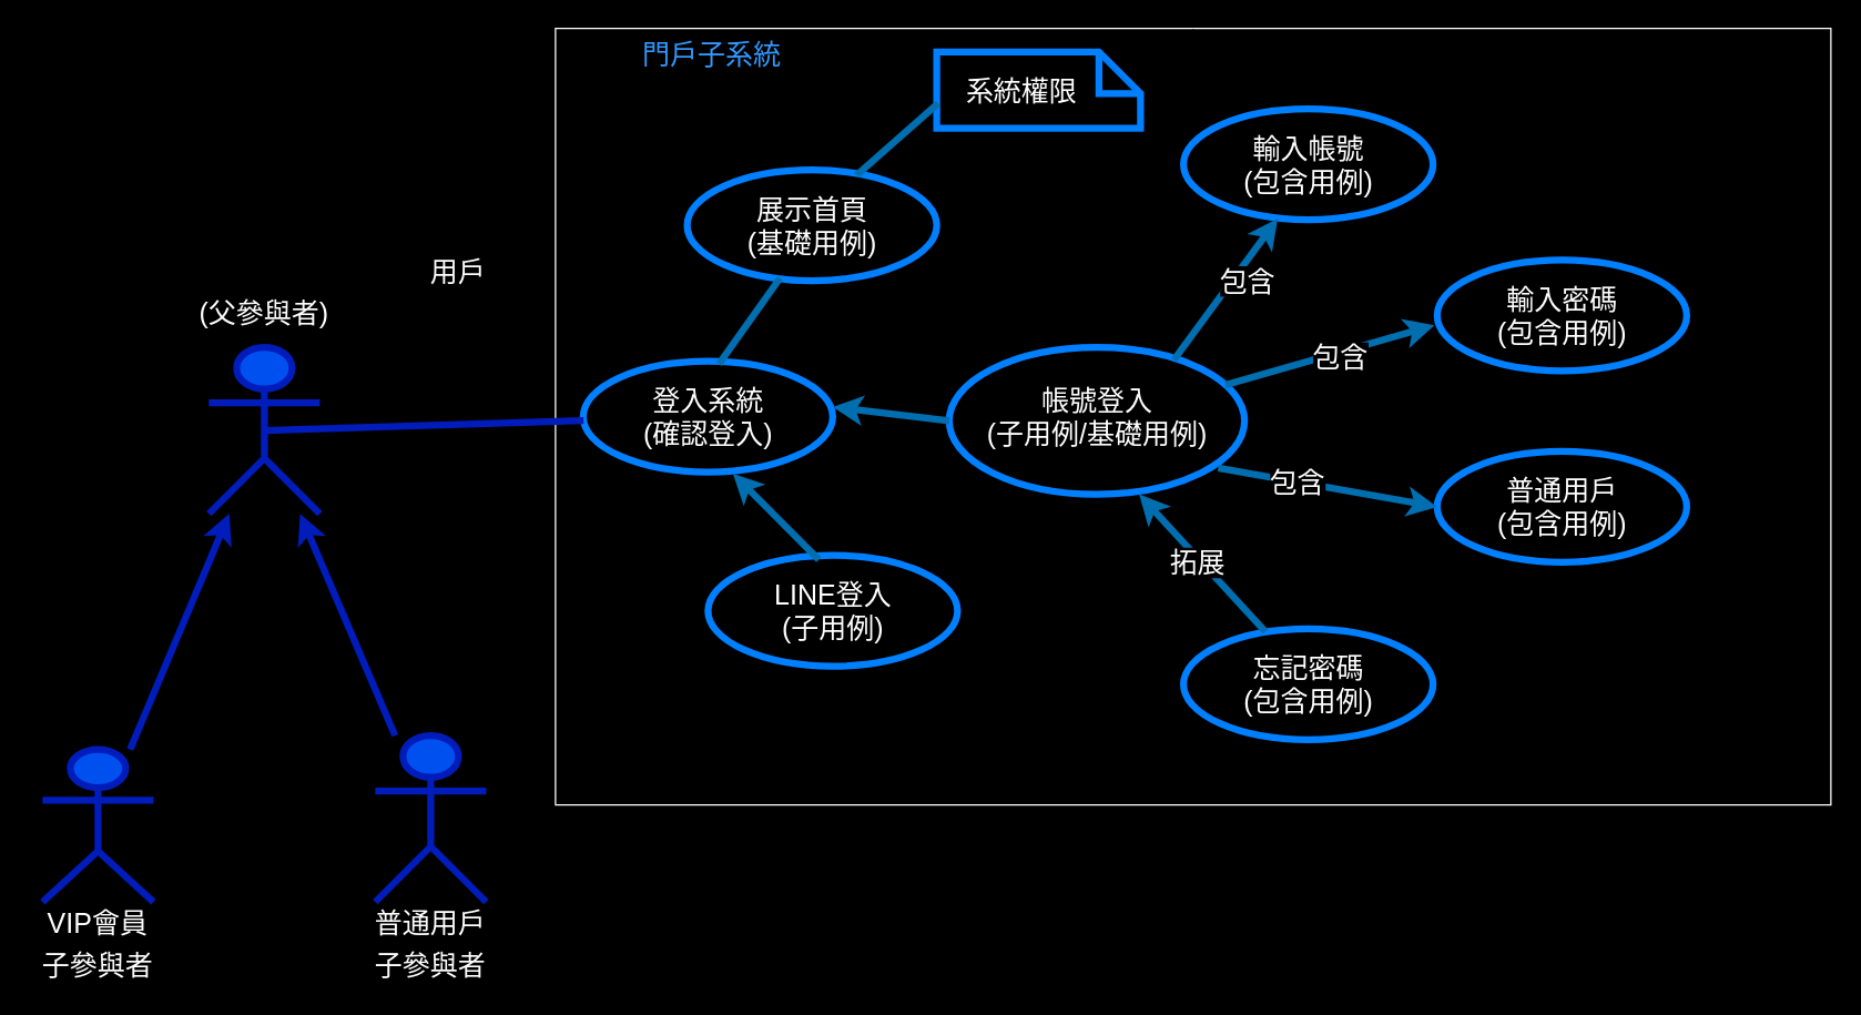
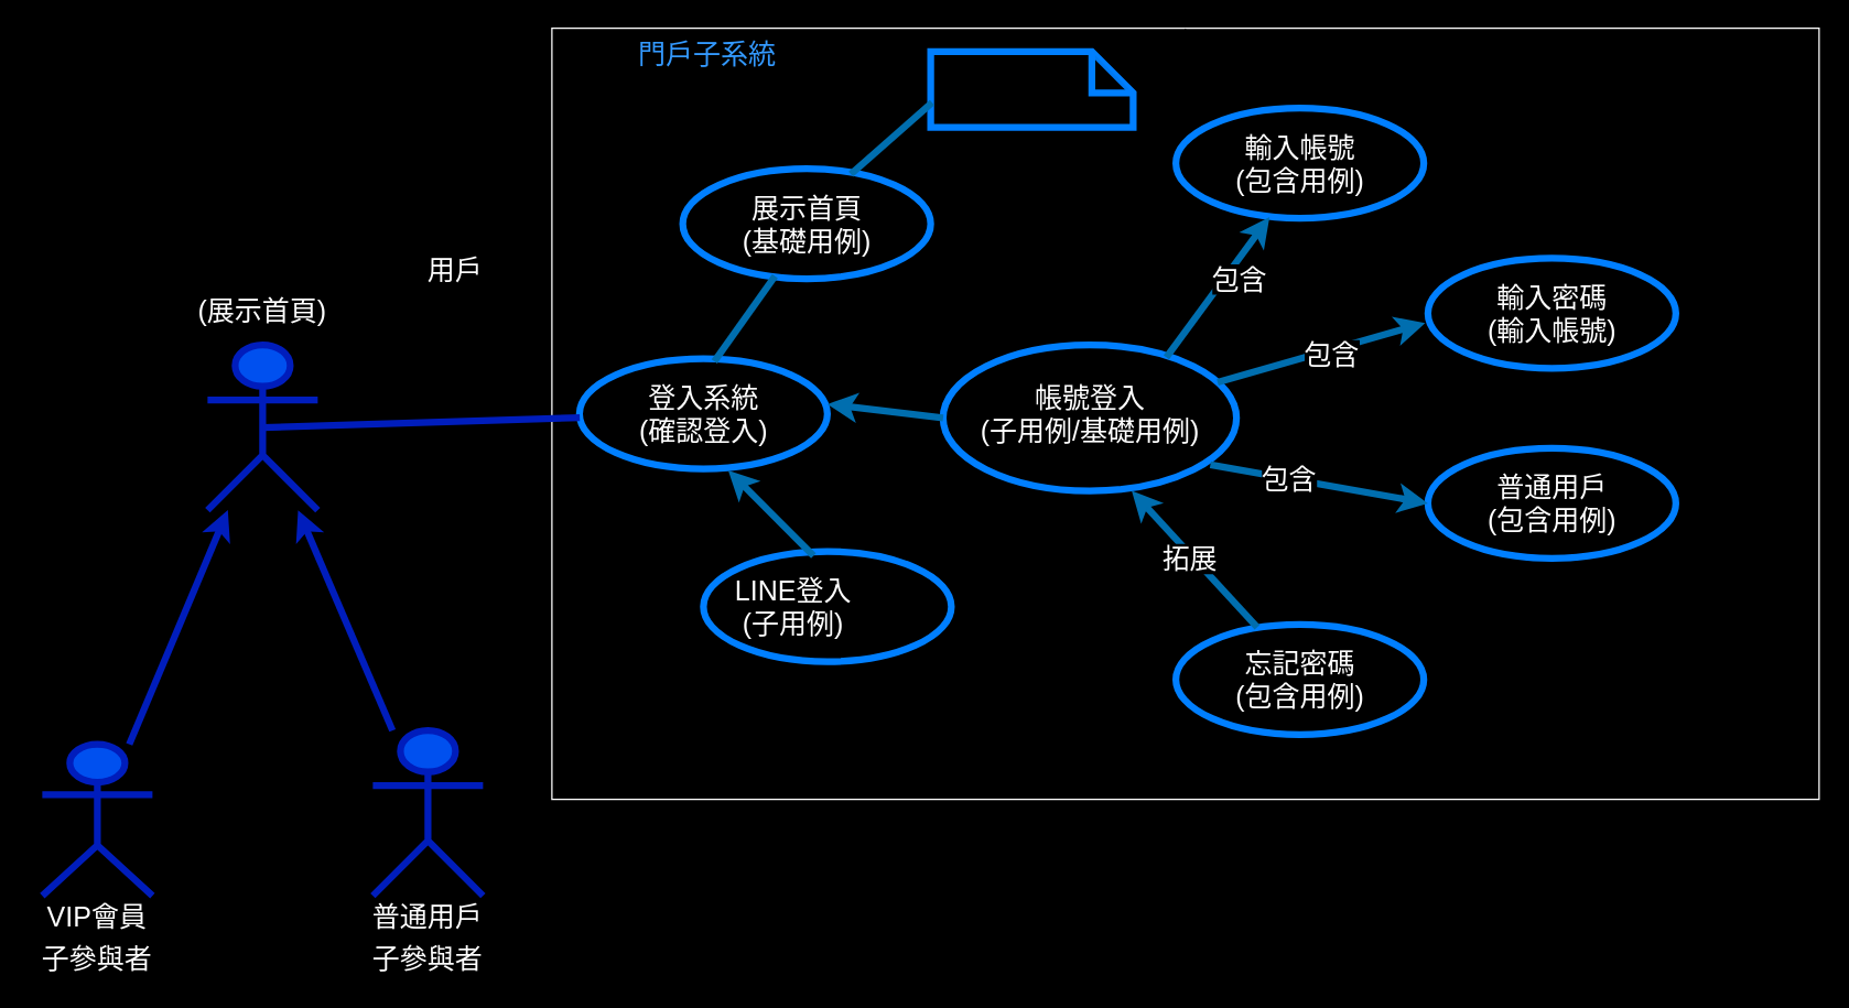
  <mxCell id="0" />
  <mxCell id="1" parent="0" />
  <mxCell id="2" value="Actor" style="shape=umlActor;verticalLabelPosition=bottom;verticalAlign=top;html=1;outlineConnect=0;textOpacity=0;strokeWidth=5;fillColor=#0050ef;fontColor=#ffffff;strokeColor=#001DBC;" vertex="1" parent="1"><mxGeometry x="30" y="540" width="80" height="110" as="geometry" /></mxCell>
  <mxCell id="3" value="Actor" style="shape=umlActor;verticalLabelPosition=bottom;verticalAlign=top;html=1;outlineConnect=0;textOpacity=0;strokeWidth=5;fillColor=#0050ef;fontColor=#ffffff;strokeColor=#001DBC;" vertex="1" parent="1"><mxGeometry x="270" y="530" width="80" height="120" as="geometry" /></mxCell>
  <mxCell id="4" value="Actor" style="shape=umlActor;verticalLabelPosition=bottom;verticalAlign=top;html=1;outlineConnect=0;textOpacity=0;fontSize=15;strokeWidth=5;fillColor=#0050ef;fontColor=#ffffff;strokeColor=#001DBC;" vertex="1" parent="1"><mxGeometry x="150" y="250" width="80" height="120" as="geometry" /></mxCell>
  <mxCell id="5" value="" style="endArrow=classic;html=1;rounded=0;fillColor=#0050ef;strokeColor=#001DBC;strokeWidth=5;" edge="1" parent="1" source="2" target="4"><mxGeometry width="50" height="50" relative="1" as="geometry"><mxPoint x="88.725" y="320" as="sourcePoint" /><mxPoint x="150.002" y="200" as="targetPoint" /></mxGeometry></mxCell>
  <mxCell id="6" value="" style="endArrow=classic;html=1;rounded=0;strokeWidth=5;fillColor=#0050ef;strokeColor=#001DBC;" edge="1" parent="1" source="3" target="4"><mxGeometry width="50" height="50" relative="1" as="geometry"><mxPoint x="300" y="350" as="sourcePoint" /><mxPoint x="350" y="300" as="targetPoint" /></mxGeometry></mxCell>
  <mxCell id="7" value="用戶" style="text;html=1;strokeColor=none;fillColor=none;align=center;verticalAlign=middle;whiteSpace=wrap;rounded=0;fontSize=20;labelBackgroundColor=#000000;fontColor=#FFFFFF;" vertex="1" parent="1"><mxGeometry x="300" y="180" width="60" height="30" as="geometry" /></mxCell>
- <mxCell id="8" value="&lt;font style=&quot;font-size: 20px;&quot;&gt;(父參與者)&lt;/font&gt;" style="text;html=1;strokeColor=none;fillColor=none;align=center;verticalAlign=middle;whiteSpace=wrap;rounded=0;fontColor=#FFFFFF;labelBackgroundColor=#000000;" vertex="1" parent="1"><mxGeometry x="135" y="210" width="110" height="30" as="geometry" /></mxCell>
+ <mxCell id="8" value="&lt;font style=&quot;font-size: 20px;&quot;&gt;(展示首頁)&lt;/font&gt;" style="text;html=1;strokeColor=none;fillColor=none;align=center;verticalAlign=middle;whiteSpace=wrap;rounded=0;fontColor=#FFFFFF;labelBackgroundColor=#000000;" vertex="1" parent="1"><mxGeometry x="135" y="210" width="110" height="30" as="geometry" /></mxCell>
  <mxCell id="9" value="&lt;span style=&quot;background-color: rgb(0, 0, 0);&quot;&gt;VIP會員&lt;/span&gt;" style="text;html=1;strokeColor=none;fillColor=none;align=center;verticalAlign=middle;whiteSpace=wrap;rounded=0;fontSize=20;fontColor=#FFFFFF;" vertex="1" parent="1"><mxGeometry x="25" y="650" width="90" height="30" as="geometry" /></mxCell>
  <mxCell id="10" value="子參與者" style="text;html=1;strokeColor=none;fillColor=none;align=center;verticalAlign=middle;whiteSpace=wrap;rounded=0;fontSize=20;fontColor=#FFFFFF;labelBackgroundColor=#000000;" vertex="1" parent="1"><mxGeometry x="20" y="680" width="100" height="30" as="geometry" /></mxCell>
  <mxCell id="11" value="&lt;span style=&quot;background-color: rgb(0, 0, 0);&quot;&gt;普通用戶&lt;/span&gt;" style="text;html=1;strokeColor=none;fillColor=none;align=center;verticalAlign=middle;whiteSpace=wrap;rounded=0;fontSize=20;fontColor=#FFFFFF;" vertex="1" parent="1"><mxGeometry x="265" y="650" width="90" height="30" as="geometry" /></mxCell>
  <mxCell id="12" value="&lt;span style=&quot;background-color: rgb(0, 0, 0);&quot;&gt;子參與者&lt;/span&gt;" style="text;html=1;strokeColor=none;fillColor=none;align=center;verticalAlign=middle;whiteSpace=wrap;rounded=0;fontSize=20;fontColor=#FFFFFF;" vertex="1" parent="1"><mxGeometry x="265" y="680" width="90" height="30" as="geometry" /></mxCell>
  <mxCell id="13" value="" style="rounded=0;whiteSpace=wrap;html=1;fillColor=#000000;strokeColor=#FFFFFF;" vertex="1" parent="1"><mxGeometry x="400" y="20" width="920" height="560" as="geometry" /></mxCell>
  <mxCell id="14" value="&lt;font style=&quot;font-size: 20px;&quot;&gt;門戶子系統&lt;/font&gt;" style="text;html=1;strokeColor=none;fillColor=none;align=center;verticalAlign=middle;whiteSpace=wrap;rounded=0;fontColor=#3399FF;" vertex="1" parent="1"><mxGeometry x="453" y="23" width="120" height="30" as="geometry" /></mxCell>
  <mxCell id="15" value="" style="ellipse;whiteSpace=wrap;html=1;labelBackgroundColor=#000000;fillColor=#000000;strokeColor=#007FFF;strokeWidth=5;" vertex="1" parent="1"><mxGeometry x="420" y="260" width="180" height="80" as="geometry" /></mxCell>
  <mxCell id="16" value="&lt;font style=&quot;font-size: 20px;&quot; color=&quot;#ffffff&quot;&gt;登入系統&lt;br&gt;(確認登入)&lt;br&gt;&lt;/font&gt;" style="text;html=1;strokeColor=none;fillColor=none;align=center;verticalAlign=middle;whiteSpace=wrap;rounded=0;" vertex="1" parent="1"><mxGeometry x="452.5" y="285" width="115" height="30" as="geometry" /></mxCell>
  <mxCell id="17" value="" style="endArrow=none;html=1;rounded=0;exitX=0.5;exitY=0.5;exitDx=0;exitDy=0;exitPerimeter=0;fillColor=#0050ef;strokeColor=#001DBC;strokeWidth=5;" edge="1" parent="1" source="4" target="15"><mxGeometry width="50" height="50" relative="1" as="geometry"><mxPoint x="290" y="330" as="sourcePoint" /><mxPoint x="340" y="280" as="targetPoint" /></mxGeometry></mxCell>
  <mxCell id="18" value="" style="ellipse;whiteSpace=wrap;html=1;labelBackgroundColor=#000000;fillColor=#000000;strokeColor=#007FFF;strokeWidth=5;" vertex="1" parent="1"><mxGeometry x="495" y="122" width="180" height="80" as="geometry" /></mxCell>
  <mxCell id="19" value="" style="ellipse;whiteSpace=wrap;html=1;labelBackgroundColor=#000000;fillColor=#000000;strokeColor=#007FFF;strokeWidth=5;" vertex="1" parent="1"><mxGeometry x="510" y="400" width="180" height="80" as="geometry" /></mxCell>
  <mxCell id="20" value="&lt;font style=&quot;font-size: 20px;&quot; color=&quot;#ffffff&quot;&gt;展示首頁&lt;br&gt;(基礎用例)&lt;br&gt;&lt;/font&gt;" style="text;html=1;strokeColor=none;fillColor=none;align=center;verticalAlign=middle;whiteSpace=wrap;rounded=0;" vertex="1" parent="1"><mxGeometry x="527.5" y="147" width="115" height="30" as="geometry" /></mxCell>
- <mxCell id="21" value="&lt;font style=&quot;font-size: 20px;&quot; color=&quot;#ffffff&quot;&gt;LINE登入&lt;br&gt;(子用例)&lt;br&gt;&lt;/font&gt;" style="text;html=1;strokeColor=none;fillColor=none;align=center;verticalAlign=middle;whiteSpace=wrap;rounded=0;" vertex="1" parent="1"><mxGeometry x="542.5" y="425" width="115" height="30" as="geometry" /></mxCell>
+ <mxCell id="21" value="&lt;font style=&quot;font-size: 20px;&quot; color=&quot;#ffffff&quot;&gt;LINE登入&lt;br&gt;(子用例)&lt;br&gt;&lt;/font&gt;" style="text;html=1;strokeColor=none;fillColor=none;align=center;verticalAlign=middle;whiteSpace=wrap;rounded=0;" vertex="1" parent="1"><mxGeometry x="517.5" y="425" width="115" height="30" as="geometry" /></mxCell>
  <mxCell id="22" value="" style="endArrow=classic;html=1;rounded=0;exitX=0.444;exitY=0.038;exitDx=0;exitDy=0;exitPerimeter=0;entryX=0.6;entryY=1.013;entryDx=0;entryDy=0;entryPerimeter=0;strokeWidth=5;fillColor=#1ba1e2;strokeColor=#006EAF;" edge="1" parent="1" source="19" target="15"><mxGeometry width="50" height="50" relative="1" as="geometry"><mxPoint x="600" y="410" as="sourcePoint" /><mxPoint x="650" y="360" as="targetPoint" /></mxGeometry></mxCell>
  <mxCell id="23" value="" style="endArrow=none;html=1;rounded=0;exitX=0.544;exitY=0.025;exitDx=0;exitDy=0;exitPerimeter=0;entryX=0.372;entryY=0.975;entryDx=0;entryDy=0;entryPerimeter=0;strokeWidth=5;fillColor=#1ba1e2;strokeColor=#006EAF;" edge="1" parent="1" source="15" target="18"><mxGeometry width="50" height="50" relative="1" as="geometry"><mxPoint x="540" y="260" as="sourcePoint" /><mxPoint x="590" y="210" as="targetPoint" /></mxGeometry></mxCell>
  <mxCell id="24" style="edgeStyle=orthogonalEdgeStyle;rounded=0;orthogonalLoop=1;jettySize=auto;html=1;exitX=1;exitY=0.5;exitDx=0;exitDy=0;" edge="1" parent="1" source="25" target="13"><mxGeometry relative="1" as="geometry" /></mxCell>
  <mxCell id="25" value="" style="ellipse;whiteSpace=wrap;html=1;labelBackgroundColor=#000000;fillColor=#000000;strokeColor=#007FFF;strokeWidth=5;" vertex="1" parent="1"><mxGeometry x="684" y="250" width="213" height="106" as="geometry" /></mxCell>
  <mxCell id="26" value="" style="ellipse;whiteSpace=wrap;html=1;labelBackgroundColor=#000000;fillColor=#000000;strokeColor=#007FFF;strokeWidth=5;" vertex="1" parent="1"><mxGeometry x="853" y="78" width="180" height="80" as="geometry" /></mxCell>
  <mxCell id="27" value="" style="ellipse;whiteSpace=wrap;html=1;labelBackgroundColor=#000000;fillColor=#000000;strokeColor=#007FFF;strokeWidth=5;" vertex="1" parent="1"><mxGeometry x="1036" y="187" width="180" height="80" as="geometry" /></mxCell>
  <mxCell id="28" value="" style="ellipse;whiteSpace=wrap;html=1;labelBackgroundColor=#000000;fillColor=#000000;strokeColor=#007FFF;strokeWidth=5;" vertex="1" parent="1"><mxGeometry x="1036" y="325" width="180" height="80" as="geometry" /></mxCell>
  <mxCell id="29" value="" style="ellipse;whiteSpace=wrap;html=1;labelBackgroundColor=#000000;fillColor=#000000;strokeColor=#007FFF;strokeWidth=5;" vertex="1" parent="1"><mxGeometry x="853" y="453" width="180" height="80" as="geometry" /></mxCell>
  <mxCell id="30" value="" style="shape=note;whiteSpace=wrap;html=1;backgroundOutline=1;darkOpacity=0.05;fillColor=none;fontColor=#ffffff;strokeColor=#007FFF;strokeWidth=5;" vertex="1" parent="1"><mxGeometry x="675" y="37" width="147" height="55" as="geometry" /></mxCell>
- <mxCell id="31" value="系統權限" style="text;html=1;strokeColor=none;fillColor=none;align=center;verticalAlign=middle;whiteSpace=wrap;rounded=0;labelBackgroundColor=none;fontColor=#FFFFFF;fontSize=20;" vertex="1" parent="1"><mxGeometry x="687" y="49.75" width="99" height="29.5" as="geometry" /></mxCell>
  <mxCell id="32" value="" style="endArrow=none;html=1;rounded=0;entryX=0.007;entryY=0.673;entryDx=0;entryDy=0;entryPerimeter=0;exitX=0.678;exitY=0.05;exitDx=0;exitDy=0;exitPerimeter=0;fillColor=#1ba1e2;strokeColor=#006EAF;strokeWidth=5;" edge="1" parent="1" source="18" target="30"><mxGeometry width="50" height="50" relative="1" as="geometry"><mxPoint x="607" y="129" as="sourcePoint" /><mxPoint x="657" y="79" as="targetPoint" /></mxGeometry></mxCell>
  <mxCell id="33" value="" style="endArrow=classic;html=1;rounded=0;exitX=0;exitY=0.5;exitDx=0;exitDy=0;entryX=1;entryY=0.413;entryDx=0;entryDy=0;entryPerimeter=0;strokeWidth=5;fillColor=#1ba1e2;strokeColor=#006EAF;" edge="1" parent="1" source="25" target="15"><mxGeometry width="50" height="50" relative="1" as="geometry"><mxPoint x="655" y="319" as="sourcePoint" /><mxPoint x="705" y="269" as="targetPoint" /></mxGeometry></mxCell>
  <mxCell id="34" value="&lt;font style=&quot;font-size: 20px;&quot; color=&quot;#ffffff&quot;&gt;帳號登入&lt;br&gt;(子用例/基礎用例)&lt;br&gt;&lt;/font&gt;" style="text;html=1;strokeColor=none;fillColor=none;align=center;verticalAlign=middle;whiteSpace=wrap;rounded=0;" vertex="1" parent="1"><mxGeometry x="707.5" y="285" width="166" height="30" as="geometry" /></mxCell>
  <mxCell id="35" value="&lt;font style=&quot;font-size: 20px;&quot; color=&quot;#ffffff&quot;&gt;輸入帳號&lt;br&gt;(包含用例)&lt;br&gt;&lt;/font&gt;" style="text;html=1;strokeColor=none;fillColor=none;align=center;verticalAlign=middle;whiteSpace=wrap;rounded=0;" vertex="1" parent="1"><mxGeometry x="885.5" y="103" width="115" height="30" as="geometry" /></mxCell>
  <mxCell id="36" value="" style="endArrow=classic;html=1;rounded=0;entryX=0.378;entryY=0.988;entryDx=0;entryDy=0;entryPerimeter=0;exitX=0.761;exitY=0.085;exitDx=0;exitDy=0;exitPerimeter=0;strokeWidth=5;fillColor=#1ba1e2;strokeColor=#006EAF;" edge="1" parent="1" source="25" target="26"><mxGeometry width="50" height="50" relative="1" as="geometry"><mxPoint x="871" y="255" as="sourcePoint" /><mxPoint x="921" y="205" as="targetPoint" /></mxGeometry></mxCell>
  <mxCell id="37" value="" style="endArrow=classic;html=1;rounded=0;entryX=-0.011;entryY=0.588;entryDx=0;entryDy=0;entryPerimeter=0;strokeWidth=5;fillColor=#1ba1e2;strokeColor=#006EAF;" edge="1" parent="1" source="25" target="27"><mxGeometry width="50" height="50" relative="1" as="geometry"><mxPoint x="933" y="344" as="sourcePoint" /><mxPoint x="1008" y="242" as="targetPoint" /></mxGeometry></mxCell>
  <mxCell id="38" value="" style="endArrow=classic;html=1;rounded=0;entryX=0;entryY=0.5;entryDx=0;entryDy=0;exitX=0.911;exitY=0.821;exitDx=0;exitDy=0;exitPerimeter=0;strokeWidth=5;fillColor=#1ba1e2;strokeColor=#006EAF;" edge="1" parent="1" source="25" target="28"><mxGeometry width="50" height="50" relative="1" as="geometry"><mxPoint x="878" y="405" as="sourcePoint" /><mxPoint x="953" y="303" as="targetPoint" /></mxGeometry></mxCell>
  <mxCell id="39" value="" style="endArrow=classic;html=1;rounded=0;entryX=0.643;entryY=1;entryDx=0;entryDy=0;entryPerimeter=0;exitX=0.328;exitY=0.025;exitDx=0;exitDy=0;exitPerimeter=0;strokeWidth=5;fillColor=#1ba1e2;strokeColor=#006EAF;" edge="1" parent="1" source="29" target="25"><mxGeometry width="50" height="50" relative="1" as="geometry"><mxPoint x="833" y="487" as="sourcePoint" /><mxPoint x="908" y="385" as="targetPoint" /></mxGeometry></mxCell>
- <mxCell id="40" value="&lt;font style=&quot;font-size: 20px;&quot; color=&quot;#ffffff&quot;&gt;輸入密碼&lt;br&gt;(包含用例)&lt;br&gt;&lt;/font&gt;" style="text;html=1;strokeColor=none;fillColor=none;align=center;verticalAlign=middle;whiteSpace=wrap;rounded=0;" vertex="1" parent="1"><mxGeometry x="1068.5" y="212" width="115" height="30" as="geometry" /></mxCell>
+ <mxCell id="40" value="&lt;font style=&quot;font-size: 20px;&quot; color=&quot;#ffffff&quot;&gt;輸入密碼&lt;br&gt;(輸入帳號)&lt;br&gt;&lt;/font&gt;" style="text;html=1;strokeColor=none;fillColor=none;align=center;verticalAlign=middle;whiteSpace=wrap;rounded=0;" vertex="1" parent="1"><mxGeometry x="1068.5" y="212" width="115" height="30" as="geometry" /></mxCell>
  <mxCell id="41" value="&lt;font style=&quot;font-size: 20px;&quot; color=&quot;#ffffff&quot;&gt;普通用戶&lt;br&gt;(包含用例)&lt;br&gt;&lt;/font&gt;" style="text;html=1;strokeColor=none;fillColor=none;align=center;verticalAlign=middle;whiteSpace=wrap;rounded=0;" vertex="1" parent="1"><mxGeometry x="1068.5" y="350" width="115" height="30" as="geometry" /></mxCell>
  <mxCell id="42" value="&lt;font style=&quot;font-size: 20px;&quot; color=&quot;#ffffff&quot;&gt;忘記密碼&lt;br&gt;(包含用例)&lt;br&gt;&lt;/font&gt;" style="text;html=1;strokeColor=none;fillColor=none;align=center;verticalAlign=middle;whiteSpace=wrap;rounded=0;" vertex="1" parent="1"><mxGeometry x="885.5" y="478" width="115" height="30" as="geometry" /></mxCell>
  <mxCell id="43" value="&lt;font style=&quot;font-size: 20px;&quot; color=&quot;#ffffff&quot;&gt;&lt;span style=&quot;background-color: rgb(0, 0, 0);&quot;&gt;拓展&lt;/span&gt;&lt;br&gt;&lt;/font&gt;" style="text;html=1;strokeColor=none;fillColor=none;align=center;verticalAlign=middle;whiteSpace=wrap;rounded=0;" vertex="1" parent="1"><mxGeometry x="806" y="390" width="115" height="30" as="geometry" /></mxCell>
  <mxCell id="44" value="&lt;font style=&quot;font-size: 20px;&quot; color=&quot;#ffffff&quot;&gt;&lt;span style=&quot;background-color: rgb(0, 0, 0);&quot;&gt;包含&lt;/span&gt;&lt;br&gt;&lt;/font&gt;" style="text;html=1;strokeColor=none;fillColor=none;align=center;verticalAlign=middle;whiteSpace=wrap;rounded=0;" vertex="1" parent="1"><mxGeometry x="878" y="332" width="115" height="30" as="geometry" /></mxCell>
  <mxCell id="45" value="&lt;font style=&quot;font-size: 20px;&quot; color=&quot;#ffffff&quot;&gt;&lt;span style=&quot;background-color: rgb(0, 0, 0);&quot;&gt;包含&lt;/span&gt;&lt;br&gt;&lt;/font&gt;" style="text;html=1;strokeColor=none;fillColor=none;align=center;verticalAlign=middle;whiteSpace=wrap;rounded=0;" vertex="1" parent="1"><mxGeometry x="842" y="187" width="115" height="30" as="geometry" /></mxCell>
  <mxCell id="46" value="&lt;font style=&quot;font-size: 20px;&quot; color=&quot;#ffffff&quot;&gt;&lt;span style=&quot;background-color: rgb(0, 0, 0);&quot;&gt;包含&lt;/span&gt;&lt;br&gt;&lt;/font&gt;" style="text;html=1;strokeColor=none;fillColor=none;align=center;verticalAlign=middle;whiteSpace=wrap;rounded=0;" vertex="1" parent="1"><mxGeometry x="909" y="242" width="115" height="30" as="geometry" /></mxCell>
